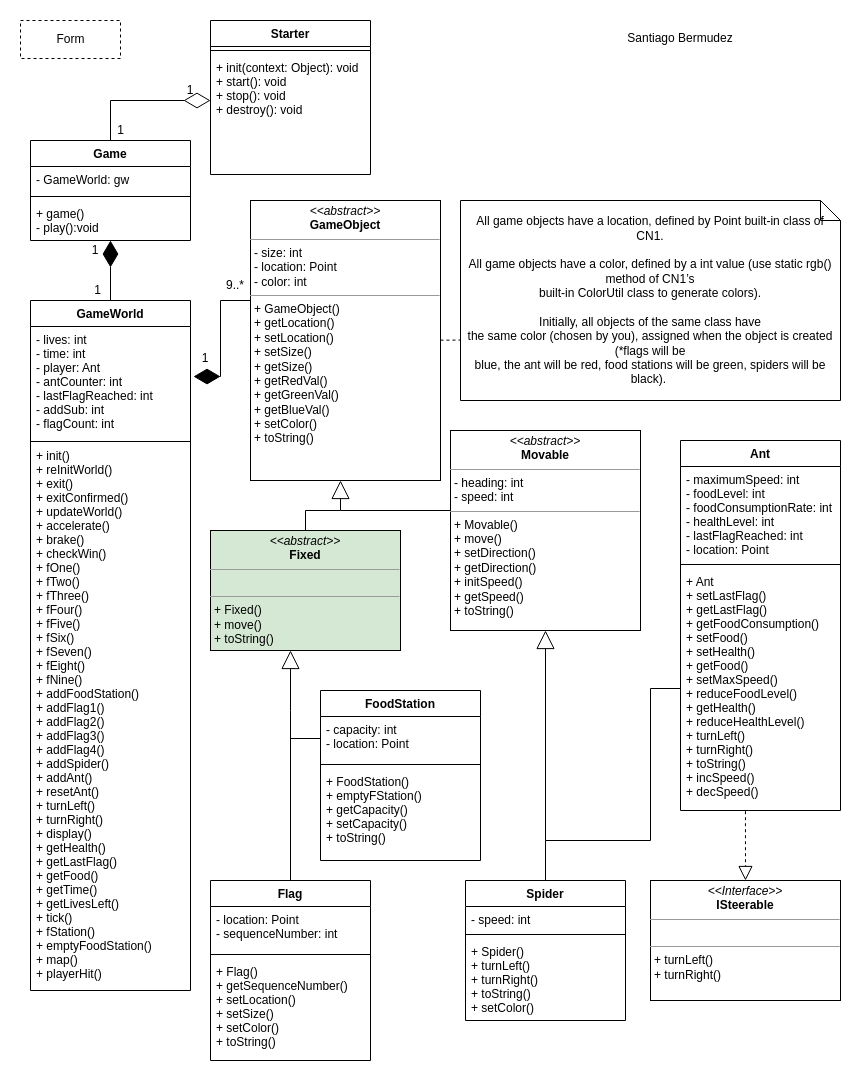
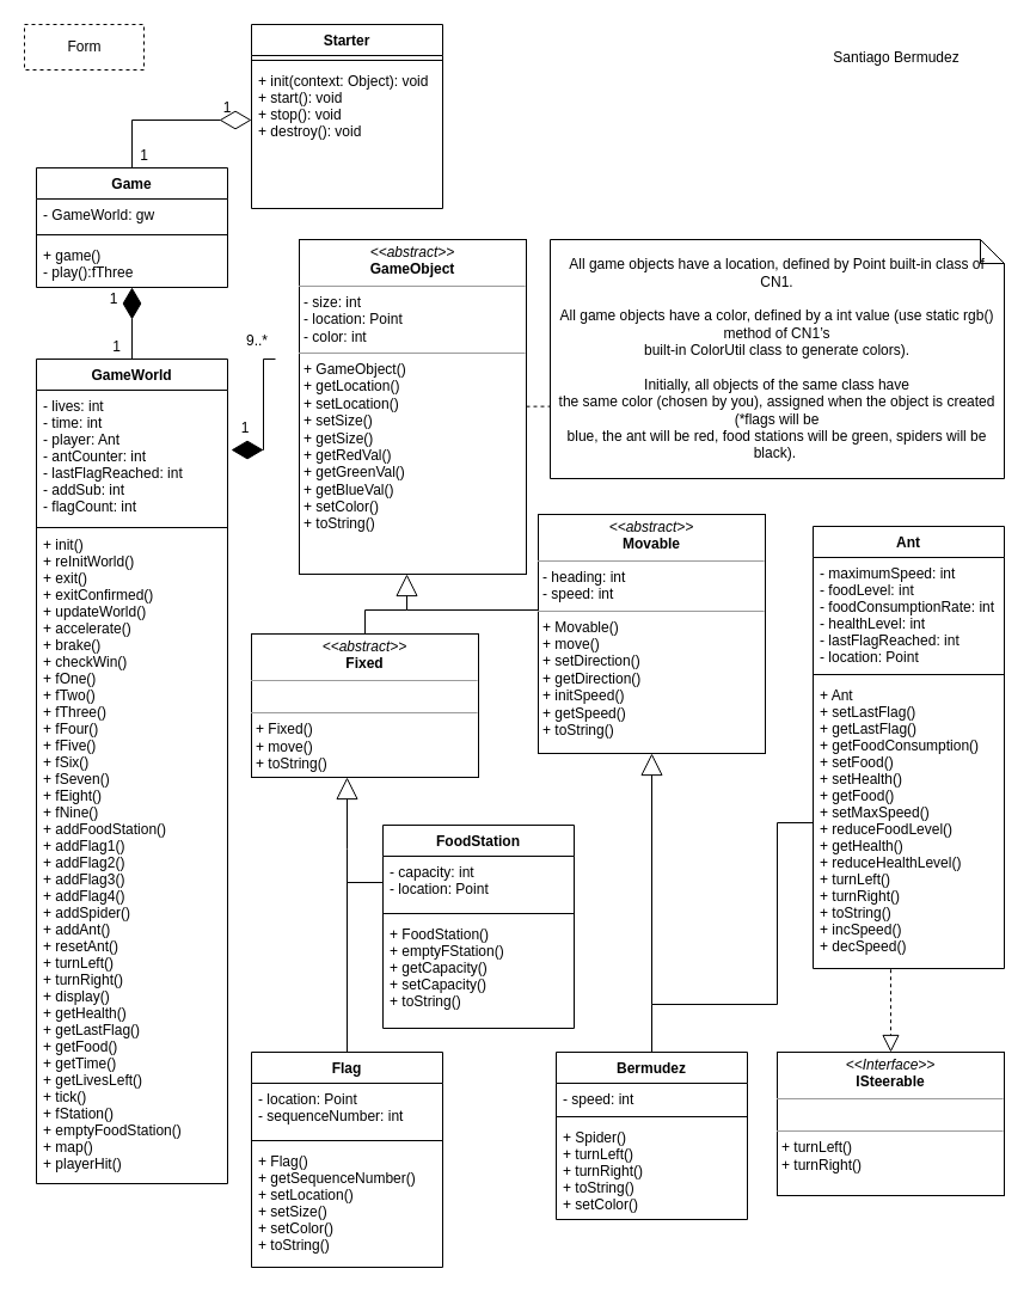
  <mxCell id="0" />
  <mxCell id="1" parent="0" />
  <mxCell id="2" value="GameWorld" style="swimlane;fontStyle=1;align=center;verticalAlign=top;childLayout=stackLayout;horizontal=1;startSize=26;horizontalStack=0;resizeParent=1;resizeParentMax=0;resizeLast=0;collapsible=1;marginBottom=0;" parent="1" vertex="1"><mxGeometry x="30" y="300" width="160" height="690" as="geometry" /></mxCell>
  <mxCell id="3" value="- lives: int&#10;- time: int&#10;- player: Ant&#10;- antCounter: int&#10;- lastFlagReached: int&#10;- addSub: int&#10;- flagCount: int" style="text;strokeColor=none;fillColor=none;align=left;verticalAlign=top;spacingLeft=4;spacingRight=4;overflow=hidden;rotatable=0;points=[[0,0.5],[1,0.5]];portConstraint=eastwest;" parent="2" vertex="1"><mxGeometry y="26" width="160" height="114" as="geometry" /></mxCell>
  <mxCell id="4" value="" style="line;strokeWidth=1;fillColor=none;align=left;verticalAlign=middle;spacingTop=-1;spacingLeft=3;spacingRight=3;rotatable=0;labelPosition=right;points=[];portConstraint=eastwest;strokeColor=inherit;" parent="2" vertex="1"><mxGeometry y="140" width="160" height="2" as="geometry" /></mxCell>
  <mxCell id="5" value="+ init()&#10;+ reInitWorld()&#10;+ exit()&#10;+ exitConfirmed()&#10;+ updateWorld()&#10;+ accelerate()&#10;+ brake()&#10;+ checkWin()&#10;+ fOne()&#10;+ fTwo()&#10;+ fThree()&#10;+ fFour()&#10;+ fFive()&#10;+ fSix()&#10;+ fSeven()&#10;+ fEight()&#10;+ fNine()&#10;+ addFoodStation()&#10;+ addFlag1()&#10;+ addFlag2()&#10;+ addFlag3()&#10;+ addFlag4()&#10;+ addSpider()&#10;+ addAnt()&#10;+ resetAnt()&#10;+ turnLeft()&#10;+ turnRight()&#10;+ display()&#10;+ getHealth()&#10;+ getLastFlag()&#10;+ getFood()&#10;+ getTime()&#10;+ getLivesLeft()&#10;+ tick()&#10;+ fStation()&#10;+ emptyFoodStation()&#10;+ map()&#10;+ playerHit()" style="text;strokeColor=none;fillColor=none;align=left;verticalAlign=top;spacingLeft=4;spacingRight=4;overflow=hidden;rotatable=0;points=[[0,0.5],[1,0.5]];portConstraint=eastwest;" parent="2" vertex="1"><mxGeometry y="142" width="160" height="548" as="geometry" /></mxCell>
  <mxCell id="6" value="Game" style="swimlane;fontStyle=1;align=center;verticalAlign=top;childLayout=stackLayout;horizontal=1;startSize=26;horizontalStack=0;resizeParent=1;resizeParentMax=0;resizeLast=0;collapsible=1;marginBottom=0;" parent="1" vertex="1"><mxGeometry x="30" y="140" width="160" height="100" as="geometry" /></mxCell>
  <mxCell id="7" value="- GameWorld: gw" style="text;strokeColor=none;fillColor=none;align=left;verticalAlign=top;spacingLeft=4;spacingRight=4;overflow=hidden;rotatable=0;points=[[0,0.5],[1,0.5]];portConstraint=eastwest;" parent="6" vertex="1"><mxGeometry y="26" width="160" height="26" as="geometry" /></mxCell>
  <mxCell id="8" value="" style="line;strokeWidth=1;fillColor=none;align=left;verticalAlign=middle;spacingTop=-1;spacingLeft=3;spacingRight=3;rotatable=0;labelPosition=right;points=[];portConstraint=eastwest;strokeColor=inherit;" parent="6" vertex="1"><mxGeometry y="52" width="160" height="8" as="geometry" /></mxCell>
- <mxCell id="9" value="+ game()&#10;- play():void" style="text;strokeColor=none;fillColor=none;align=left;verticalAlign=top;spacingLeft=4;spacingRight=4;overflow=hidden;rotatable=0;points=[[0,0.5],[1,0.5]];portConstraint=eastwest;" parent="6" vertex="1"><mxGeometry y="60" width="160" height="40" as="geometry" /></mxCell>
+ <mxCell id="9" value="+ game()&#10;- play():fThree" style="text;strokeColor=none;fillColor=none;align=left;verticalAlign=top;spacingLeft=4;spacingRight=4;overflow=hidden;rotatable=0;points=[[0,0.5],[1,0.5]];portConstraint=eastwest;" parent="6" vertex="1"><mxGeometry y="60" width="160" height="40" as="geometry" /></mxCell>
  <mxCell id="10" value="Starter" style="swimlane;fontStyle=1;align=center;verticalAlign=top;childLayout=stackLayout;horizontal=1;startSize=26;horizontalStack=0;resizeParent=1;resizeParentMax=0;resizeLast=0;collapsible=1;marginBottom=0;" parent="1" vertex="1"><mxGeometry x="210" y="20" width="160" height="154" as="geometry" /></mxCell>
  <mxCell id="11" value="" style="line;strokeWidth=1;fillColor=none;align=left;verticalAlign=middle;spacingTop=-1;spacingLeft=3;spacingRight=3;rotatable=0;labelPosition=right;points=[];portConstraint=eastwest;strokeColor=inherit;" parent="10" vertex="1"><mxGeometry y="26" width="160" height="8" as="geometry" /></mxCell>
  <mxCell id="12" value="+ init(context: Object): void&#10;+ start(): void&#10;+ stop(): void&#10;+ destroy(): void&#10;" style="text;strokeColor=none;fillColor=none;align=left;verticalAlign=top;spacingLeft=4;spacingRight=4;overflow=hidden;rotatable=0;points=[[0,0.5],[1,0.5]];portConstraint=eastwest;" parent="10" vertex="1"><mxGeometry y="34" width="160" height="120" as="geometry" /></mxCell>
- <mxCell id="13" value="&lt;p style=&quot;margin:0px;margin-top:4px;text-align:center;&quot;&gt;&lt;i&gt;&amp;lt;&amp;lt;abstract&amp;gt;&amp;gt;&lt;/i&gt;&lt;br&gt;&lt;b&gt;Fixed&lt;/b&gt;&lt;/p&gt;&lt;hr size=&quot;1&quot;&gt;&lt;p style=&quot;margin:0px;margin-left:4px;&quot;&gt;&lt;br&gt;&lt;/p&gt;&lt;hr size=&quot;1&quot;&gt;&lt;p style=&quot;margin:0px;margin-left:4px;&quot;&gt;+ Fixed()&lt;/p&gt;&lt;p style=&quot;margin:0px;margin-left:4px;&quot;&gt;+ move()&lt;/p&gt;&lt;p style=&quot;margin:0px;margin-left:4px;&quot;&gt;+ toString()&lt;/p&gt;" style="verticalAlign=top;align=left;overflow=fill;fontSize=12;fontFamily=Helvetica;html=1;fillColor=#d5e8d4;" parent="1" vertex="1"><mxGeometry x="210" y="530" width="190" height="120" as="geometry" /></mxCell>
+ <mxCell id="13" value="&lt;p style=&quot;margin:0px;margin-top:4px;text-align:center;&quot;&gt;&lt;i&gt;&amp;lt;&amp;lt;abstract&amp;gt;&amp;gt;&lt;/i&gt;&lt;br&gt;&lt;b&gt;Fixed&lt;/b&gt;&lt;/p&gt;&lt;hr size=&quot;1&quot;&gt;&lt;p style=&quot;margin:0px;margin-left:4px;&quot;&gt;&lt;br&gt;&lt;/p&gt;&lt;hr size=&quot;1&quot;&gt;&lt;p style=&quot;margin:0px;margin-left:4px;&quot;&gt;+ Fixed()&lt;/p&gt;&lt;p style=&quot;margin:0px;margin-left:4px;&quot;&gt;+ move()&lt;/p&gt;&lt;p style=&quot;margin:0px;margin-left:4px;&quot;&gt;+ toString()&lt;/p&gt;" style="verticalAlign=top;align=left;overflow=fill;fontSize=12;fontFamily=Helvetica;html=1;" parent="1" vertex="1"><mxGeometry x="210" y="530" width="190" height="120" as="geometry" /></mxCell>
  <mxCell id="14" value="&lt;p style=&quot;margin:0px;margin-top:4px;text-align:center;&quot;&gt;&lt;i&gt;&amp;lt;&amp;lt;abstract&amp;gt;&amp;gt;&lt;/i&gt;&lt;br&gt;&lt;b&gt;Movable&lt;/b&gt;&lt;/p&gt;&lt;hr size=&quot;1&quot;&gt;&lt;p style=&quot;margin:0px;margin-left:4px;&quot;&gt;&lt;span style=&quot;background-color: initial;&quot;&gt;- heading: int&lt;/span&gt;&lt;br&gt;&lt;/p&gt;&lt;p style=&quot;margin:0px;margin-left:4px;&quot;&gt;- speed: int&lt;/p&gt;&lt;hr size=&quot;1&quot;&gt;&lt;p style=&quot;margin:0px;margin-left:4px;&quot;&gt;+ Movable()&lt;/p&gt;&lt;p style=&quot;margin:0px;margin-left:4px;&quot;&gt;&lt;span style=&quot;background-color: initial;&quot;&gt;+ move()&lt;/span&gt;&lt;br&gt;&lt;/p&gt;&lt;p style=&quot;margin:0px;margin-left:4px;&quot;&gt;+ setDirection()&lt;/p&gt;&lt;p style=&quot;margin:0px;margin-left:4px;&quot;&gt;+ getDirection()&lt;/p&gt;&lt;p style=&quot;margin:0px;margin-left:4px;&quot;&gt;+ initSpeed()&lt;/p&gt;&lt;p style=&quot;margin:0px;margin-left:4px;&quot;&gt;+ getSpeed()&lt;/p&gt;&lt;p style=&quot;margin:0px;margin-left:4px;&quot;&gt;+ toString()&lt;/p&gt;" style="verticalAlign=top;align=left;overflow=fill;fontSize=12;fontFamily=Helvetica;html=1;" parent="1" vertex="1"><mxGeometry x="450" y="430" width="190" height="200" as="geometry" /></mxCell>
  <mxCell id="15" value="&lt;p style=&quot;margin:0px;margin-top:4px;text-align:center;&quot;&gt;&lt;i&gt;&amp;lt;&amp;lt;abstract&amp;gt;&amp;gt;&lt;/i&gt;&lt;br&gt;&lt;b&gt;GameObject&lt;/b&gt;&lt;/p&gt;&lt;hr size=&quot;1&quot;&gt;&lt;p style=&quot;margin:0px;margin-left:4px;&quot;&gt;- size: int&lt;/p&gt;&lt;p style=&quot;margin:0px;margin-left:4px;&quot;&gt;- location: Point&lt;br&gt;- color: int&lt;/p&gt;&lt;hr size=&quot;1&quot;&gt;&lt;p style=&quot;margin:0px;margin-left:4px;&quot;&gt;+ GameObject()&lt;/p&gt;&lt;p style=&quot;margin:0px;margin-left:4px;&quot;&gt;+ getLocation()&lt;/p&gt;&lt;p style=&quot;margin:0px;margin-left:4px;&quot;&gt;+ setLocation()&lt;i&gt;&lt;u&gt;&lt;br&gt;&lt;/u&gt;&lt;/i&gt;&lt;/p&gt;&lt;p style=&quot;margin:0px;margin-left:4px;&quot;&gt;+ setSize()&lt;/p&gt;&lt;p style=&quot;margin:0px;margin-left:4px;&quot;&gt;+ getSize()&lt;/p&gt;&lt;p style=&quot;margin:0px;margin-left:4px;&quot;&gt;+ getRedVal()&lt;/p&gt;&lt;p style=&quot;margin:0px;margin-left:4px;&quot;&gt;+ getGreenVal()&lt;/p&gt;&lt;p style=&quot;margin:0px;margin-left:4px;&quot;&gt;+ getBlueVal()&lt;/p&gt;&lt;p style=&quot;margin:0px;margin-left:4px;&quot;&gt;+ setColor()&lt;/p&gt;&lt;p style=&quot;margin:0px;margin-left:4px;&quot;&gt;+ toString()&lt;/p&gt;" style="verticalAlign=top;align=left;overflow=fill;fontSize=12;fontFamily=Helvetica;html=1;" parent="1" vertex="1"><mxGeometry x="250" y="200" width="190" height="280" as="geometry" /></mxCell>
  <mxCell id="16" value="Flag" style="swimlane;fontStyle=1;align=center;verticalAlign=top;childLayout=stackLayout;horizontal=1;startSize=26;horizontalStack=0;resizeParent=1;resizeParentMax=0;resizeLast=0;collapsible=1;marginBottom=0;" parent="1" vertex="1"><mxGeometry x="210" y="880" width="160" height="180" as="geometry" /></mxCell>
  <mxCell id="17" value="- location: Point&#10;- sequenceNumber: int" style="text;strokeColor=none;fillColor=none;align=left;verticalAlign=top;spacingLeft=4;spacingRight=4;overflow=hidden;rotatable=0;points=[[0,0.5],[1,0.5]];portConstraint=eastwest;" parent="16" vertex="1"><mxGeometry y="26" width="160" height="44" as="geometry" /></mxCell>
  <mxCell id="18" value="" style="line;strokeWidth=1;fillColor=none;align=left;verticalAlign=middle;spacingTop=-1;spacingLeft=3;spacingRight=3;rotatable=0;labelPosition=right;points=[];portConstraint=eastwest;strokeColor=inherit;" parent="16" vertex="1"><mxGeometry y="70" width="160" height="8" as="geometry" /></mxCell>
  <mxCell id="19" value="+ Flag()&#10;+ getSequenceNumber()&#10;+ setLocation()&#10;+ setSize()&#10;+ setColor()&#10;+ toString()&#10;" style="text;strokeColor=none;fillColor=none;align=left;verticalAlign=top;spacingLeft=4;spacingRight=4;overflow=hidden;rotatable=0;points=[[0,0.5],[1,0.5]];portConstraint=eastwest;" parent="16" vertex="1"><mxGeometry y="78" width="160" height="102" as="geometry" /></mxCell>
  <mxCell id="20" value="FoodStation" style="swimlane;fontStyle=1;align=center;verticalAlign=top;childLayout=stackLayout;horizontal=1;startSize=26;horizontalStack=0;resizeParent=1;resizeParentMax=0;resizeLast=0;collapsible=1;marginBottom=0;" parent="1" vertex="1"><mxGeometry x="320" y="690" width="160" height="170" as="geometry" /></mxCell>
  <mxCell id="21" value="- capacity: int&#10;- location: Point" style="text;strokeColor=none;fillColor=none;align=left;verticalAlign=top;spacingLeft=4;spacingRight=4;overflow=hidden;rotatable=0;points=[[0,0.5],[1,0.5]];portConstraint=eastwest;" parent="20" vertex="1"><mxGeometry y="26" width="160" height="44" as="geometry" /></mxCell>
  <mxCell id="22" value="" style="line;strokeWidth=1;fillColor=none;align=left;verticalAlign=middle;spacingTop=-1;spacingLeft=3;spacingRight=3;rotatable=0;labelPosition=right;points=[];portConstraint=eastwest;strokeColor=inherit;" parent="20" vertex="1"><mxGeometry y="70" width="160" height="8" as="geometry" /></mxCell>
  <mxCell id="23" value="+ FoodStation()&#10;+ emptyFStation()&#10;+ getCapacity()&#10;+ setCapacity()&#10;+ toString()" style="text;strokeColor=none;fillColor=none;align=left;verticalAlign=top;spacingLeft=4;spacingRight=4;overflow=hidden;rotatable=0;points=[[0,0.5],[1,0.5]];portConstraint=eastwest;" parent="20" vertex="1"><mxGeometry y="78" width="160" height="92" as="geometry" /></mxCell>
  <mxCell id="24" value="Ant" style="swimlane;fontStyle=1;align=center;verticalAlign=top;childLayout=stackLayout;horizontal=1;startSize=26;horizontalStack=0;resizeParent=1;resizeParentMax=0;resizeLast=0;collapsible=1;marginBottom=0;" parent="1" vertex="1"><mxGeometry x="680" y="440" width="160" height="370" as="geometry" /></mxCell>
  <mxCell id="25" value="- maximumSpeed: int&#10;- foodLevel: int&#10;- foodConsumptionRate: int&#10;- healthLevel: int&#10;- lastFlagReached: int&#10;- location: Point" style="text;strokeColor=none;fillColor=none;align=left;verticalAlign=top;spacingLeft=4;spacingRight=4;overflow=hidden;rotatable=0;points=[[0,0.5],[1,0.5]];portConstraint=eastwest;" parent="24" vertex="1"><mxGeometry y="26" width="160" height="94" as="geometry" /></mxCell>
  <mxCell id="26" value="" style="line;strokeWidth=1;fillColor=none;align=left;verticalAlign=middle;spacingTop=-1;spacingLeft=3;spacingRight=3;rotatable=0;labelPosition=right;points=[];portConstraint=eastwest;strokeColor=inherit;" parent="24" vertex="1"><mxGeometry y="120" width="160" height="8" as="geometry" /></mxCell>
  <mxCell id="27" value="+ Ant&#10;+ setLastFlag()&#10;+ getLastFlag()&#10;+ getFoodConsumption()&#10;+ setFood()&#10;+ setHealth()&#10;+ getFood()&#10;+ setMaxSpeed()&#10;+ reduceFoodLevel()&#10;+ getHealth()&#10;+ reduceHealthLevel()&#10;+ turnLeft()&#10;+ turnRight()&#10;+ toString()&#10;+ incSpeed()&#10;+ decSpeed()" style="text;strokeColor=none;fillColor=none;align=left;verticalAlign=top;spacingLeft=4;spacingRight=4;overflow=hidden;rotatable=0;points=[[0,0.5],[1,0.5]];portConstraint=eastwest;" parent="24" vertex="1"><mxGeometry y="128" width="160" height="242" as="geometry" /></mxCell>
  <mxCell id="28" value="All game objects have a location, defined by Point built-in class of CN1.&lt;br&gt;&lt;br&gt;All game objects have a color, defined by a int value (use static rgb() method of CN1’s &lt;br&gt;built-in ColorUtil class to generate colors).&lt;br&gt;&lt;br&gt; Initially, all objects of the same class have &lt;br/&gt;the same color (chosen by you), assigned when the object is created (*flags will be &lt;br/&gt;blue, the ant will be red, food stations will be green, spiders will be black).&amp;nbsp;" style="shape=note;size=20;whiteSpace=wrap;html=1;" parent="1" vertex="1"><mxGeometry x="460" y="200" width="380" height="200" as="geometry" /></mxCell>
  <mxCell id="29" value="" style="endArrow=none;dashed=1;html=1;rounded=0;entryX=0.001;entryY=0.698;entryDx=0;entryDy=0;entryPerimeter=0;" parent="1" source="15" target="28" edge="1"><mxGeometry width="50" height="50" relative="1" as="geometry"><mxPoint x="590" y="370" as="sourcePoint" /><mxPoint x="660.711" y="320" as="targetPoint" /></mxGeometry></mxCell>
  <mxCell id="30" value="" style="endArrow=block;dashed=1;endFill=0;endSize=12;html=1;rounded=0;exitX=0.406;exitY=1.003;exitDx=0;exitDy=0;entryX=0.5;entryY=0;entryDx=0;entryDy=0;exitPerimeter=0;" parent="1" source="27" target="42" edge="1"><mxGeometry width="160" relative="1" as="geometry"><mxPoint x="760" y="850" as="sourcePoint" /><mxPoint x="640" y="890" as="targetPoint" /></mxGeometry></mxCell>
  <mxCell id="31" value="" style="endArrow=none;endFill=0;endSize=24;html=1;rounded=0;edgeStyle=orthogonalEdgeStyle;" parent="1" edge="1"><mxGeometry width="160" relative="1" as="geometry"><mxPoint x="340" y="510" as="sourcePoint" /><mxPoint x="450" y="510" as="targetPoint" /><Array as="points" /></mxGeometry></mxCell>
  <mxCell id="32" value="" style="endArrow=block;endSize=16;endFill=0;html=1;rounded=0;edgeStyle=orthogonalEdgeStyle;exitX=0.5;exitY=0;exitDx=0;exitDy=0;" parent="1" source="13" edge="1"><mxGeometry width="160" relative="1" as="geometry"><mxPoint x="720" y="600" as="sourcePoint" /><mxPoint x="340" y="480" as="targetPoint" /><Array as="points"><mxPoint x="305" y="510" /><mxPoint x="340" y="510" /></Array></mxGeometry></mxCell>
  <mxCell id="33" value="" style="endArrow=block;endSize=16;endFill=0;html=1;rounded=0;edgeStyle=orthogonalEdgeStyle;exitX=0.5;exitY=0;exitDx=0;exitDy=0;" parent="1" source="16" edge="1"><mxGeometry width="160" relative="1" as="geometry"><mxPoint x="290" y="890" as="sourcePoint" /><mxPoint x="290" y="650" as="targetPoint" /><Array as="points"><mxPoint x="290" y="710" /></Array></mxGeometry></mxCell>
  <mxCell id="34" value="" style="endArrow=block;endSize=16;endFill=0;html=1;rounded=0;edgeStyle=orthogonalEdgeStyle;exitX=0;exitY=0.5;exitDx=0;exitDy=0;entryX=0.5;entryY=1;entryDx=0;entryDy=0;" parent="1" source="25" target="14" edge="1"><mxGeometry width="160" relative="1" as="geometry"><mxPoint x="570" y="780" as="sourcePoint" /><mxPoint x="510" y="650" as="targetPoint" /><Array as="points"><mxPoint x="680" y="688" /><mxPoint x="650" y="688" /><mxPoint x="650" y="840" /><mxPoint x="545" y="840" /></Array></mxGeometry></mxCell>
  <mxCell id="35" value="" style="endArrow=diamondThin;endFill=1;endSize=24;html=1;rounded=0;edgeStyle=orthogonalEdgeStyle;exitX=0.5;exitY=0;exitDx=0;exitDy=0;" parent="1" source="2" edge="1"><mxGeometry width="160" relative="1" as="geometry"><mxPoint x="110" y="280" as="sourcePoint" /><mxPoint x="110" y="240" as="targetPoint" /><Array as="points"><mxPoint x="110" y="240" /></Array></mxGeometry></mxCell>
  <mxCell id="36" value="1" style="text;html=1;strokeColor=none;fillColor=none;align=center;verticalAlign=middle;whiteSpace=wrap;rounded=0;" parent="1" vertex="1"><mxGeometry x="85" y="240" width="20" height="20" as="geometry" /></mxCell>
  <mxCell id="37" value="1" style="text;html=1;strokeColor=none;fillColor=none;align=center;verticalAlign=middle;whiteSpace=wrap;rounded=0;" parent="1" vertex="1"><mxGeometry x="90" y="280" width="15" height="20" as="geometry" /></mxCell>
  <mxCell id="38" value="" style="endArrow=diamondThin;endFill=0;endSize=24;html=1;rounded=0;exitX=0.5;exitY=0;exitDx=0;exitDy=0;edgeStyle=orthogonalEdgeStyle;" parent="1" source="6" target="12" edge="1"><mxGeometry width="160" relative="1" as="geometry"><mxPoint x="180" y="30" as="sourcePoint" /><mxPoint x="400" y="100" as="targetPoint" /><Array as="points"><mxPoint x="110" y="100" /></Array></mxGeometry></mxCell>
  <mxCell id="39" value="Form" style="html=1;dashed=1;" parent="1" vertex="1"><mxGeometry x="20" y="20" width="100" height="38" as="geometry" /></mxCell>
  <mxCell id="40" value="1" style="text;html=1;strokeColor=none;fillColor=none;align=center;verticalAlign=middle;whiteSpace=wrap;rounded=0;" parent="1" vertex="1"><mxGeometry x="180" y="80" width="20" height="20" as="geometry" /></mxCell>
  <mxCell id="41" value="1" style="text;html=1;strokeColor=none;fillColor=none;align=center;verticalAlign=middle;whiteSpace=wrap;rounded=0;" parent="1" vertex="1"><mxGeometry x="112.5" y="120" width="15" height="20" as="geometry" /></mxCell>
  <mxCell id="42" value="&lt;p style=&quot;margin:0px;margin-top:4px;text-align:center;&quot;&gt;&lt;i&gt;&amp;lt;&amp;lt;Interface&amp;gt;&amp;gt;&lt;/i&gt;&lt;br&gt;&lt;b&gt;ISteerable&lt;/b&gt;&lt;/p&gt;&lt;hr size=&quot;1&quot;&gt;&lt;p style=&quot;margin:0px;margin-left:4px;&quot;&gt;&lt;br&gt;&lt;/p&gt;&lt;hr size=&quot;1&quot;&gt;&lt;p style=&quot;margin:0px;margin-left:4px;&quot;&gt;+ turnLeft()&lt;/p&gt;&lt;p style=&quot;margin:0px;margin-left:4px;&quot;&gt;+ turnRight()&lt;/p&gt;" style="verticalAlign=top;align=left;overflow=fill;fontSize=12;fontFamily=Helvetica;html=1;" parent="1" vertex="1"><mxGeometry x="650" y="880" width="190" height="120" as="geometry" /></mxCell>
  <mxCell id="43" value="" style="endArrow=diamondThin;endFill=1;endSize=24;html=1;rounded=0;entryX=1.019;entryY=0.439;entryDx=0;entryDy=0;exitX=1;exitY=1;exitDx=0;exitDy=0;edgeStyle=orthogonalEdgeStyle;entryPerimeter=0;" parent="1" source="45" target="3" edge="1"><mxGeometry width="160" relative="1" as="geometry"><mxPoint x="270" y="370" as="sourcePoint" /><mxPoint x="200" y="350" as="targetPoint" /><Array as="points"><mxPoint x="220" y="300" /><mxPoint x="220" y="376" /></Array></mxGeometry></mxCell>
  <mxCell id="44" value="1" style="text;html=1;strokeColor=none;fillColor=none;align=center;verticalAlign=middle;whiteSpace=wrap;rounded=0;" parent="1" vertex="1"><mxGeometry x="200" y="350" width="10" height="15" as="geometry" /></mxCell>
- <mxCell id="45" value="9..*" style="text;html=1;strokeColor=none;fillColor=none;align=center;verticalAlign=middle;whiteSpace=wrap;rounded=0;" parent="1" vertex="1"><mxGeometry x="220" y="270" width="30" height="30" as="geometry" /></mxCell>
- <mxCell id="46" value="Santiago Bermudez" style="text;html=1;strokeColor=none;fillColor=none;align=center;verticalAlign=middle;whiteSpace=wrap;rounded=0;" parent="1" vertex="1"><mxGeometry x="620" y="28" width="120" height="20" as="geometry" /></mxCell>
- <mxCell id="47" value="Spider" style="swimlane;fontStyle=1;align=center;verticalAlign=top;childLayout=stackLayout;horizontal=1;startSize=26;horizontalStack=0;resizeParent=1;resizeParentMax=0;resizeLast=0;collapsible=1;marginBottom=0;" parent="1" vertex="1"><mxGeometry x="465" y="880" width="160" height="140" as="geometry" /></mxCell>
+ <mxCell id="45" value="9..*" style="text;html=1;strokeColor=none;fillColor=none;align=center;verticalAlign=middle;whiteSpace=wrap;rounded=0;" parent="1" vertex="1"><mxGeometry x="200" y="270" width="30" height="30" as="geometry" /></mxCell>
+ <mxCell id="46" value="Santiago Bermudez" style="text;html=1;strokeColor=none;fillColor=none;align=center;verticalAlign=middle;whiteSpace=wrap;rounded=0;" parent="1" vertex="1"><mxGeometry x="690" y="38" width="120" height="20" as="geometry" /></mxCell>
+ <mxCell id="47" value="Bermudez" style="swimlane;fontStyle=1;align=center;verticalAlign=top;childLayout=stackLayout;horizontal=1;startSize=26;horizontalStack=0;resizeParent=1;resizeParentMax=0;resizeLast=0;collapsible=1;marginBottom=0;" parent="1" vertex="1"><mxGeometry x="465" y="880" width="160" height="140" as="geometry" /></mxCell>
  <mxCell id="48" value="- speed: int" style="text;strokeColor=none;fillColor=none;align=left;verticalAlign=top;spacingLeft=4;spacingRight=4;overflow=hidden;rotatable=0;points=[[0,0.5],[1,0.5]];portConstraint=eastwest;" parent="47" vertex="1"><mxGeometry y="26" width="160" height="24" as="geometry" /></mxCell>
  <mxCell id="49" value="" style="line;strokeWidth=1;fillColor=none;align=left;verticalAlign=middle;spacingTop=-1;spacingLeft=3;spacingRight=3;rotatable=0;labelPosition=right;points=[];portConstraint=eastwest;strokeColor=inherit;" parent="47" vertex="1"><mxGeometry y="50" width="160" height="8" as="geometry" /></mxCell>
  <mxCell id="50" value="+ Spider()&#10;+ turnLeft()&#10;+ turnRight()&#10;+ toString()&#10;+ setColor()" style="text;strokeColor=none;fillColor=none;align=left;verticalAlign=top;spacingLeft=4;spacingRight=4;overflow=hidden;rotatable=0;points=[[0,0.5],[1,0.5]];portConstraint=eastwest;" parent="47" vertex="1"><mxGeometry y="58" width="160" height="82" as="geometry" /></mxCell>
  <mxCell id="51" value="" style="endArrow=none;html=1;rounded=0;exitX=0;exitY=0.5;exitDx=0;exitDy=0;" parent="1" source="21" edge="1"><mxGeometry width="50" height="50" relative="1" as="geometry"><mxPoint x="450" y="760" as="sourcePoint" /><mxPoint x="290" y="738" as="targetPoint" /></mxGeometry></mxCell>
  <mxCell id="52" value="" style="endArrow=none;html=1;rounded=0;exitX=0.5;exitY=0;exitDx=0;exitDy=0;" parent="1" source="47" edge="1"><mxGeometry width="50" height="50" relative="1" as="geometry"><mxPoint x="520" y="810" as="sourcePoint" /><mxPoint x="545" y="840" as="targetPoint" /></mxGeometry></mxCell>
